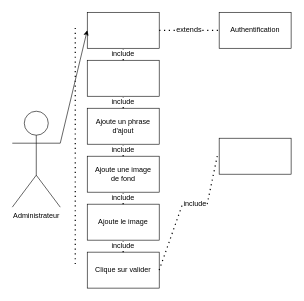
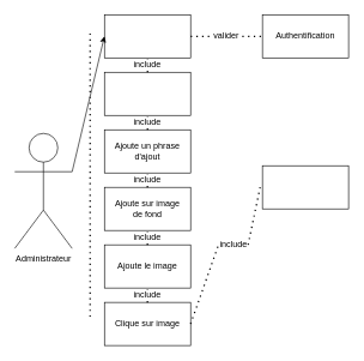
  <mxCell id="0" />
  <mxCell id="1" parent="0" />
  <mxCell id="2" value="" style="endArrow=none;dashed=1;html=1;dashPattern=1 3;strokeWidth=2;" parent="1" edge="1"><mxGeometry width="50" height="50" relative="1" as="geometry"><mxPoint x="125" y="440" as="sourcePoint" /><mxPoint x="125" y="40" as="targetPoint" /></mxGeometry></mxCell>
  <mxCell id="3" value="Administrateur" style="shape=umlActor;verticalLabelPosition=bottom;verticalAlign=top;html=1;outlineConnect=0;" parent="1" vertex="1"><mxGeometry x="20" y="185" width="80" height="160" as="geometry" /></mxCell>
  <mxCell id="4" value="" style="group" parent="1" vertex="1" connectable="0"><mxGeometry x="145" y="20" width="120" height="60" as="geometry" /></mxCell>
  <mxCell id="5" value="" style="rounded=0;whiteSpace=wrap;html=1;" parent="4" vertex="1"><mxGeometry width="120" height="60" as="geometry" /></mxCell>
  <mxCell id="6" value="" style="group" parent="1" vertex="1" connectable="0"><mxGeometry x="325" y="20" width="120" height="60" as="geometry" /></mxCell>
  <mxCell id="7" value="" style="rounded=0;whiteSpace=wrap;html=1;" parent="6" vertex="1"><mxGeometry x="40" width="120" height="60" as="geometry" /></mxCell>
  <mxCell id="8" value="Authentification" style="text;html=1;strokeColor=none;fillColor=none;align=center;verticalAlign=middle;whiteSpace=wrap;rounded=0;" parent="6" vertex="1"><mxGeometry x="50" y="10" width="100" height="40" as="geometry" /></mxCell>
  <mxCell id="9" value="" style="endArrow=none;dashed=1;html=1;dashPattern=1 3;strokeWidth=2;exitX=1;exitY=0.5;exitDx=0;exitDy=0;" parent="1" source="5" edge="1"><mxGeometry width="50" height="50" relative="1" as="geometry"><mxPoint x="275" y="80" as="sourcePoint" /><mxPoint x="365" y="50" as="targetPoint" /></mxGeometry></mxCell>
- <mxCell id="10" value="extends" style="text;html=1;strokeColor=none;fillColor=none;align=center;verticalAlign=middle;whiteSpace=wrap;rounded=0;labelBackgroundColor=#ffffff;" parent="1" vertex="1"><mxGeometry x="295" y="40" width="40" height="20" as="geometry" /></mxCell>
+ <mxCell id="10" value="valider" style="text;html=1;strokeColor=none;fillColor=none;align=center;verticalAlign=middle;whiteSpace=wrap;rounded=0;labelBackgroundColor=#ffffff;" parent="1" vertex="1"><mxGeometry x="295" y="40" width="40" height="20" as="geometry" /></mxCell>
  <mxCell id="11" value="" style="group" parent="1" vertex="1" connectable="0"><mxGeometry x="145" y="100" width="120" height="60" as="geometry" /></mxCell>
  <mxCell id="12" value="" style="rounded=0;whiteSpace=wrap;html=1;" parent="11" vertex="1"><mxGeometry width="120" height="60" as="geometry" /></mxCell>
  <mxCell id="13" value="" style="group" parent="1" vertex="1" connectable="0"><mxGeometry x="145" y="180" width="120" height="60" as="geometry" /></mxCell>
  <mxCell id="14" value="" style="rounded=0;whiteSpace=wrap;html=1;" parent="13" vertex="1"><mxGeometry width="120" height="60" as="geometry" /></mxCell>
  <mxCell id="15" value="Ajoute un phrase d'ajout" style="text;html=1;strokeColor=none;fillColor=none;align=center;verticalAlign=middle;whiteSpace=wrap;rounded=0;" parent="13" vertex="1"><mxGeometry x="10" y="10" width="100" height="40" as="geometry" /></mxCell>
  <mxCell id="16" value="" style="group" parent="1" vertex="1" connectable="0"><mxGeometry x="145" y="260" width="120" height="60" as="geometry" /></mxCell>
  <mxCell id="17" value="" style="rounded=0;whiteSpace=wrap;html=1;" parent="16" vertex="1"><mxGeometry width="120" height="60" as="geometry" /></mxCell>
- <mxCell id="18" value="Ajoute une image de fond" style="text;html=1;strokeColor=none;fillColor=none;align=center;verticalAlign=middle;whiteSpace=wrap;rounded=0;" parent="16" vertex="1"><mxGeometry x="10" y="10" width="100" height="40" as="geometry" /></mxCell>
+ <mxCell id="18" value="Ajoute sur image de fond" style="text;html=1;strokeColor=none;fillColor=none;align=center;verticalAlign=middle;whiteSpace=wrap;rounded=0;" parent="16" vertex="1"><mxGeometry x="10" y="10" width="100" height="40" as="geometry" /></mxCell>
  <mxCell id="19" value="" style="group" parent="1" vertex="1" connectable="0"><mxGeometry x="145" y="340" width="120" height="60" as="geometry" /></mxCell>
  <mxCell id="20" value="" style="rounded=0;whiteSpace=wrap;html=1;" parent="19" vertex="1"><mxGeometry width="120" height="60" as="geometry" /></mxCell>
  <mxCell id="21" value="Ajoute le image" style="text;html=1;strokeColor=none;fillColor=none;align=center;verticalAlign=middle;whiteSpace=wrap;rounded=0;" parent="19" vertex="1"><mxGeometry x="10" y="10" width="100" height="40" as="geometry" /></mxCell>
  <mxCell id="22" value="" style="group" parent="1" vertex="1" connectable="0"><mxGeometry x="145" y="420" width="120" height="60" as="geometry" /></mxCell>
  <mxCell id="23" value="" style="rounded=0;whiteSpace=wrap;html=1;" parent="22" vertex="1"><mxGeometry width="120" height="60" as="geometry" /></mxCell>
- <mxCell id="24" value="Clique sur valider" style="text;html=1;strokeColor=none;fillColor=none;align=center;verticalAlign=middle;whiteSpace=wrap;rounded=0;" parent="22" vertex="1"><mxGeometry x="10" y="10" width="100" height="40" as="geometry" /></mxCell>
+ <mxCell id="24" value="Clique sur image" style="text;html=1;strokeColor=none;fillColor=none;align=center;verticalAlign=middle;whiteSpace=wrap;rounded=0;" parent="22" vertex="1"><mxGeometry x="10" y="10" width="100" height="40" as="geometry" /></mxCell>
  <mxCell id="25" value="" style="group" parent="1" vertex="1" connectable="0"><mxGeometry x="365" y="230" width="120" height="60" as="geometry" /></mxCell>
  <mxCell id="26" value="" style="rounded=0;whiteSpace=wrap;html=1;" parent="25" vertex="1"><mxGeometry width="120" height="60" as="geometry" /></mxCell>
  <mxCell id="27" value="" style="endArrow=none;dashed=1;html=1;dashPattern=1 3;strokeWidth=2;entryX=0.5;entryY=1;entryDx=0;entryDy=0;exitX=0.5;exitY=0;exitDx=0;exitDy=0;" parent="1" source="12" target="5" edge="1"><mxGeometry width="50" height="50" relative="1" as="geometry"><mxPoint x="295" y="170" as="sourcePoint" /><mxPoint x="345" y="120" as="targetPoint" /></mxGeometry></mxCell>
  <mxCell id="28" value="include" style="text;html=1;strokeColor=none;fillColor=none;align=center;verticalAlign=middle;whiteSpace=wrap;rounded=0;labelBackgroundColor=#ffffff;" parent="1" vertex="1"><mxGeometry x="185" y="80" width="40" height="20" as="geometry" /></mxCell>
  <mxCell id="29" value="" style="endArrow=none;dashed=1;html=1;dashPattern=1 3;strokeWidth=2;entryX=0.5;entryY=1;entryDx=0;entryDy=0;exitX=0.5;exitY=0;exitDx=0;exitDy=0;" parent="1" source="14" target="12" edge="1"><mxGeometry width="50" height="50" relative="1" as="geometry"><mxPoint x="185" y="210" as="sourcePoint" /><mxPoint x="235" y="160" as="targetPoint" /></mxGeometry></mxCell>
  <mxCell id="30" value="" style="endArrow=none;dashed=1;html=1;dashPattern=1 3;strokeWidth=2;entryX=0.5;entryY=1;entryDx=0;entryDy=0;exitX=0.5;exitY=0;exitDx=0;exitDy=0;" parent="1" edge="1"><mxGeometry width="50" height="50" relative="1" as="geometry"><mxPoint x="204.88" y="260" as="sourcePoint" /><mxPoint x="204.88" y="240" as="targetPoint" /></mxGeometry></mxCell>
  <mxCell id="31" value="" style="endArrow=none;dashed=1;html=1;dashPattern=1 3;strokeWidth=2;entryX=0.5;entryY=1;entryDx=0;entryDy=0;exitX=0.5;exitY=0;exitDx=0;exitDy=0;" parent="1" edge="1"><mxGeometry width="50" height="50" relative="1" as="geometry"><mxPoint x="204.88" y="340" as="sourcePoint" /><mxPoint x="204.88" y="320" as="targetPoint" /></mxGeometry></mxCell>
  <mxCell id="32" value="" style="endArrow=none;dashed=1;html=1;dashPattern=1 3;strokeWidth=2;entryX=0.5;entryY=1;entryDx=0;entryDy=0;exitX=0.5;exitY=0;exitDx=0;exitDy=0;" parent="1" edge="1"><mxGeometry width="50" height="50" relative="1" as="geometry"><mxPoint x="204.88" y="420" as="sourcePoint" /><mxPoint x="204.88" y="400" as="targetPoint" /></mxGeometry></mxCell>
  <mxCell id="33" value="include" style="text;html=1;strokeColor=none;fillColor=none;align=center;verticalAlign=middle;whiteSpace=wrap;rounded=0;labelBackgroundColor=#ffffff;" parent="1" vertex="1"><mxGeometry x="185" y="160" width="40" height="20" as="geometry" /></mxCell>
  <mxCell id="34" value="include" style="text;html=1;strokeColor=none;fillColor=none;align=center;verticalAlign=middle;whiteSpace=wrap;rounded=0;labelBackgroundColor=#ffffff;" parent="1" vertex="1"><mxGeometry x="185" y="240" width="40" height="20" as="geometry" /></mxCell>
  <mxCell id="35" value="include" style="text;html=1;strokeColor=none;fillColor=none;align=center;verticalAlign=middle;whiteSpace=wrap;rounded=0;labelBackgroundColor=#ffffff;" parent="1" vertex="1"><mxGeometry x="185" y="320" width="40" height="20" as="geometry" /></mxCell>
  <mxCell id="36" value="include" style="text;html=1;strokeColor=none;fillColor=none;align=center;verticalAlign=middle;whiteSpace=wrap;rounded=0;labelBackgroundColor=#ffffff;" parent="1" vertex="1"><mxGeometry x="185" y="400" width="40" height="20" as="geometry" /></mxCell>
  <mxCell id="37" value="" style="endArrow=none;dashed=1;html=1;dashPattern=1 3;strokeWidth=2;entryX=-0.024;entryY=0.476;entryDx=0;entryDy=0;entryPerimeter=0;exitX=1;exitY=0.5;exitDx=0;exitDy=0;" parent="1" source="38" target="26" edge="1"><mxGeometry width="50" height="50" relative="1" as="geometry"><mxPoint x="305" y="510" as="sourcePoint" /><mxPoint x="355" y="460" as="targetPoint" /></mxGeometry></mxCell>
  <mxCell id="38" value="include" style="text;html=1;strokeColor=none;fillColor=none;align=center;verticalAlign=middle;whiteSpace=wrap;rounded=0;labelBackgroundColor=#ffffff;" parent="1" vertex="1"><mxGeometry x="305" y="330" width="40" height="20" as="geometry" /></mxCell>
  <mxCell id="39" value="" style="endArrow=none;dashed=1;html=1;dashPattern=1 3;strokeWidth=2;entryX=-0.024;entryY=0.476;entryDx=0;entryDy=0;entryPerimeter=0;exitX=1;exitY=0.5;exitDx=0;exitDy=0;" parent="1" source="23" target="38" edge="1"><mxGeometry width="50" height="50" relative="1" as="geometry"><mxPoint x="265" y="450" as="sourcePoint" /><mxPoint x="362.12" y="258.56" as="targetPoint" /></mxGeometry></mxCell>
  <mxCell id="40" value="" style="endArrow=classic;html=1;entryX=0;entryY=0.5;entryDx=0;entryDy=0;exitX=1;exitY=0.333;exitDx=0;exitDy=0;exitPerimeter=0;labelBackgroundColor=none;labelBorderColor=none;" parent="1" source="3" target="5" edge="1"><mxGeometry width="50" height="50" relative="1" as="geometry"><mxPoint x="95" y="200" as="sourcePoint" /><mxPoint x="145" y="150" as="targetPoint" /></mxGeometry></mxCell>
